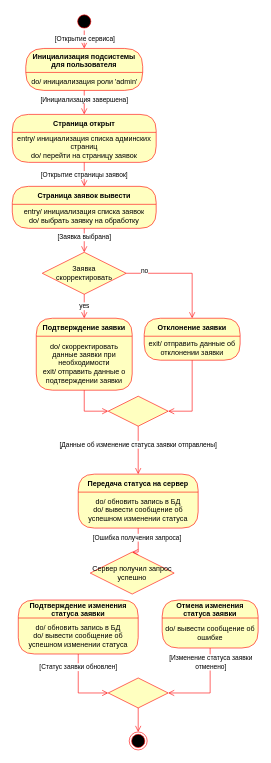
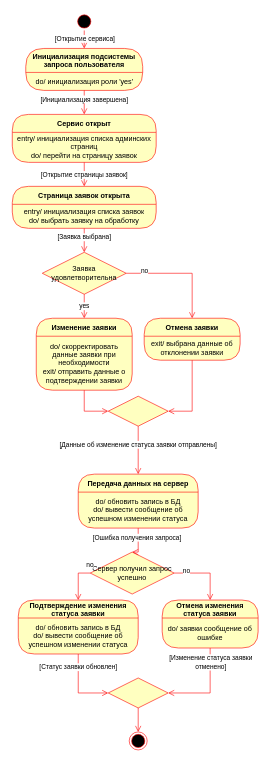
  <mxCell id="0" />
  <mxCell id="1" parent="0" />
- <mxCell id="2" value="Инициализация подсистемы&#10;для пользователя" style="swimlane;fontStyle=1;align=center;verticalAlign=middle;childLayout=stackLayout;horizontal=1;startSize=40;horizontalStack=0;resizeParent=0;resizeLast=1;container=0;fontColor=#000000;collapsible=0;rounded=1;arcSize=30;strokeColor=#ff0000;fillColor=#ffffc0;swimlaneFillColor=#ffffc0;dropTarget=0;" parent="1" vertex="1"><mxGeometry x="42.5" y="80" width="195" height="70" as="geometry" /></mxCell>
- <mxCell id="3" value="do/ инициализация роли 'admin'" style="text;html=1;strokeColor=none;fillColor=none;align=center;verticalAlign=middle;spacingLeft=4;spacingRight=4;whiteSpace=wrap;overflow=hidden;rotatable=0;fontColor=#000000;" parent="2" vertex="1"><mxGeometry y="40" width="195" height="30" as="geometry" /></mxCell>
+ <mxCell id="2" value="Инициализация подсистемы&#10;запроса пользователя" style="swimlane;fontStyle=1;align=center;verticalAlign=middle;childLayout=stackLayout;horizontal=1;startSize=40;horizontalStack=0;resizeParent=0;resizeLast=1;container=0;fontColor=#000000;collapsible=0;rounded=1;arcSize=30;strokeColor=#ff0000;fillColor=#ffffc0;swimlaneFillColor=#ffffc0;dropTarget=0;" parent="1" vertex="1"><mxGeometry x="42.5" y="80" width="195" height="70" as="geometry" /></mxCell>
+ <mxCell id="3" value="do/ инициализация роли 'yes'" style="text;html=1;strokeColor=none;fillColor=none;align=center;verticalAlign=middle;spacingLeft=4;spacingRight=4;whiteSpace=wrap;overflow=hidden;rotatable=0;fontColor=#000000;" parent="2" vertex="1"><mxGeometry y="40" width="195" height="30" as="geometry" /></mxCell>
  <mxCell id="4" value="[Инициализация завершена]" style="edgeStyle=orthogonalEdgeStyle;html=1;verticalAlign=bottom;endArrow=open;endSize=8;strokeColor=#ff0000;rounded=0;exitX=0.5;exitY=1;exitDx=0;exitDy=0;entryX=0.5;entryY=0;entryDx=0;entryDy=0;" parent="1" source="3" target="8" edge="1"><mxGeometry x="0.2" relative="1" as="geometry"><mxPoint x="178" y="180" as="targetPoint" /><Array as="points" /><mxPoint as="offset" /></mxGeometry></mxCell>
  <mxCell id="5" value="" style="ellipse;html=1;shape=startState;fillColor=#000000;strokeColor=#ff0000;" parent="1" vertex="1"><mxGeometry x="125" width="30" height="30" as="geometry" y="20" /></mxCell>
  <mxCell id="6" value="" style="edgeStyle=orthogonalEdgeStyle;html=1;verticalAlign=bottom;endArrow=open;endSize=8;strokeColor=#ff0000;rounded=0;entryX=0.5;entryY=0;entryDx=0;entryDy=0;" parent="1" source="5" target="2" edge="1"><mxGeometry relative="1" as="geometry"><mxPoint x="5" y="70" as="targetPoint" /></mxGeometry></mxCell>
  <mxCell id="7" value="[Открытие сервиса]" style="edgeLabel;html=1;align=center;verticalAlign=middle;resizable=0;points=[];" parent="6" vertex="1" connectable="0"><mxGeometry x="-0.254" y="-1" relative="1" as="geometry"><mxPoint x="1" y="2" as="offset" /></mxGeometry></mxCell>
- <mxCell id="8" value="Страница открыт" style="swimlane;fontStyle=1;align=center;verticalAlign=middle;childLayout=stackLayout;horizontal=1;startSize=30;horizontalStack=0;resizeParent=0;resizeLast=1;container=0;fontColor=#000000;collapsible=0;rounded=1;arcSize=30;strokeColor=#ff0000;fillColor=#ffffc0;swimlaneFillColor=#ffffc0;dropTarget=0;" parent="1" vertex="1"><mxGeometry x="20" y="190" width="240" height="80" as="geometry" /></mxCell>
+ <mxCell id="8" value="Сервис открыт" style="swimlane;fontStyle=1;align=center;verticalAlign=middle;childLayout=stackLayout;horizontal=1;startSize=30;horizontalStack=0;resizeParent=0;resizeLast=1;container=0;fontColor=#000000;collapsible=0;rounded=1;arcSize=30;strokeColor=#ff0000;fillColor=#ffffc0;swimlaneFillColor=#ffffc0;dropTarget=0;" parent="1" vertex="1"><mxGeometry x="20" y="190" width="240" height="80" as="geometry" /></mxCell>
  <mxCell id="9" value="entry/ инициализация списка админских страниц&lt;br&gt;do/ перейти на страницу заявок" style="text;html=1;strokeColor=none;fillColor=none;align=center;verticalAlign=middle;spacingLeft=4;spacingRight=4;whiteSpace=wrap;overflow=hidden;rotatable=0;fontColor=#000000;" parent="8" vertex="1"><mxGeometry y="30" width="240" height="50" as="geometry" /></mxCell>
  <mxCell id="10" value="[Открытие страницы заявок]" style="edgeStyle=orthogonalEdgeStyle;html=1;verticalAlign=bottom;endArrow=open;endSize=8;strokeColor=#ff0000;rounded=0;entryX=0.5;entryY=0;entryDx=0;entryDy=0;" parent="1" source="8" target="11" edge="1"><mxGeometry x="0.5" relative="1" as="geometry"><mxPoint x="140" y="340" as="targetPoint" /><Array as="points" /><mxPoint as="offset" /></mxGeometry></mxCell>
- <mxCell id="11" value="Страница заявок вывести" style="swimlane;fontStyle=1;align=center;verticalAlign=middle;childLayout=stackLayout;horizontal=1;startSize=30;horizontalStack=0;resizeParent=0;resizeLast=1;container=0;fontColor=#000000;collapsible=0;rounded=1;arcSize=30;strokeColor=#ff0000;fillColor=#ffffc0;swimlaneFillColor=#ffffc0;dropTarget=0;" parent="1" vertex="1"><mxGeometry x="20" y="310" width="240" height="70" as="geometry" /></mxCell>
+ <mxCell id="11" value="Страница заявок открыта" style="swimlane;fontStyle=1;align=center;verticalAlign=middle;childLayout=stackLayout;horizontal=1;startSize=30;horizontalStack=0;resizeParent=0;resizeLast=1;container=0;fontColor=#000000;collapsible=0;rounded=1;arcSize=30;strokeColor=#ff0000;fillColor=#ffffc0;swimlaneFillColor=#ffffc0;dropTarget=0;" parent="1" vertex="1"><mxGeometry x="20" y="310" width="240" height="70" as="geometry" /></mxCell>
  <mxCell id="12" value="entry/ инициализация списка заявок&lt;br&gt;do/ выбрать заявку на обработку" style="text;html=1;strokeColor=none;fillColor=none;align=center;verticalAlign=middle;spacingLeft=4;spacingRight=4;whiteSpace=wrap;overflow=hidden;rotatable=0;fontColor=#000000;" parent="11" vertex="1"><mxGeometry y="30" width="240" height="40" as="geometry" /></mxCell>
- <mxCell id="13" value="Заявка&lt;br&gt;скорректировать" style="rhombus;whiteSpace=wrap;html=1;fillColor=#ffffc0;strokeColor=#ff0000;" parent="1" vertex="1"><mxGeometry x="70" y="420" width="140" height="70" as="geometry" /></mxCell>
+ <mxCell id="13" value="Заявка&lt;br&gt;удовлетворительна" style="rhombus;whiteSpace=wrap;html=1;fillColor=#ffffc0;strokeColor=#ff0000;" parent="1" vertex="1"><mxGeometry x="70" y="420" width="140" height="70" as="geometry" /></mxCell>
  <mxCell id="14" value="no" style="edgeStyle=orthogonalEdgeStyle;html=1;align=left;verticalAlign=bottom;endArrow=open;endSize=8;strokeColor=#ff0000;rounded=0;exitX=1;exitY=0.5;exitDx=0;exitDy=0;entryX=0.5;entryY=0;entryDx=0;entryDy=0;" parent="1" source="13" target="20" edge="1"><mxGeometry x="-0.75" y="-5" relative="1" as="geometry"><mxPoint x="290" y="485" as="targetPoint" /><Array as="points"><mxPoint x="320" y="455" /></Array><mxPoint as="offset" /></mxGeometry></mxCell>
  <mxCell id="15" value="yes" style="edgeStyle=orthogonalEdgeStyle;html=1;align=left;verticalAlign=top;endArrow=open;endSize=8;strokeColor=#ff0000;rounded=0;entryX=0.5;entryY=0;entryDx=0;entryDy=0;" parent="1" source="13" target="17" edge="1"><mxGeometry x="-0.667" y="-10" relative="1" as="geometry"><mxPoint x="140" y="580" as="targetPoint" /><mxPoint as="offset" /></mxGeometry></mxCell>
  <mxCell id="16" value="&lt;span style=&quot;font-family: &amp;#34;helvetica&amp;#34; ; text-align: left&quot;&gt;[Заявка выбрана]&lt;/span&gt;" style="edgeStyle=orthogonalEdgeStyle;html=1;verticalAlign=bottom;endArrow=open;endSize=8;strokeColor=#ff0000;rounded=0;exitX=0.5;exitY=1;exitDx=0;exitDy=0;entryX=0.5;entryY=0;entryDx=0;entryDy=0;" parent="1" source="12" target="13" edge="1"><mxGeometry x="0.2" relative="1" as="geometry"><mxPoint x="218" y="410" as="targetPoint" /><mxPoint x="150" y="190" as="sourcePoint" /><Array as="points" /><mxPoint as="offset" /></mxGeometry></mxCell>
- <mxCell id="17" value="Подтверждение заявки" style="swimlane;fontStyle=1;align=center;verticalAlign=middle;childLayout=stackLayout;horizontal=1;startSize=30;horizontalStack=0;resizeParent=0;resizeLast=1;container=0;fontColor=#000000;collapsible=0;rounded=1;arcSize=30;strokeColor=#ff0000;fillColor=#ffffc0;swimlaneFillColor=#ffffc0;dropTarget=0;" parent="1" vertex="1"><mxGeometry x="60" y="530" width="160" height="120" as="geometry" /></mxCell>
+ <mxCell id="17" value="Изменение заявки" style="swimlane;fontStyle=1;align=center;verticalAlign=middle;childLayout=stackLayout;horizontal=1;startSize=30;horizontalStack=0;resizeParent=0;resizeLast=1;container=0;fontColor=#000000;collapsible=0;rounded=1;arcSize=30;strokeColor=#ff0000;fillColor=#ffffc0;swimlaneFillColor=#ffffc0;dropTarget=0;" parent="1" vertex="1"><mxGeometry x="60" y="530" width="160" height="120" as="geometry" /></mxCell>
  <mxCell id="18" value="do/ скорректировать данные заявки при необходимости&lt;br&gt;exit/ отправить данные о подтверждении заявки" style="text;html=1;strokeColor=none;fillColor=none;align=center;verticalAlign=middle;spacingLeft=4;spacingRight=4;whiteSpace=wrap;overflow=hidden;rotatable=0;fontColor=#000000;" parent="17" vertex="1"><mxGeometry y="30" width="160" height="90" as="geometry" /></mxCell>
  <mxCell id="19" value="" style="edgeStyle=orthogonalEdgeStyle;html=1;verticalAlign=bottom;endArrow=open;endSize=8;strokeColor=#ff0000;rounded=0;entryX=0;entryY=0.5;entryDx=0;entryDy=0;" parent="1" source="17" target="31" edge="1"><mxGeometry relative="1" as="geometry"><mxPoint x="140" y="957" as="targetPoint" /></mxGeometry></mxCell>
- <mxCell id="20" value="Отклонение заявки" style="swimlane;fontStyle=1;align=center;verticalAlign=middle;childLayout=stackLayout;horizontal=1;startSize=30;horizontalStack=0;resizeParent=0;resizeLast=1;container=0;fontColor=#000000;collapsible=0;rounded=1;arcSize=30;strokeColor=#ff0000;fillColor=#ffffc0;swimlaneFillColor=#ffffc0;dropTarget=0;" parent="1" vertex="1"><mxGeometry x="240" y="530" width="160" height="70" as="geometry" /></mxCell>
- <mxCell id="21" value="exit/ отправить данные об отклонении заявки" style="text;html=1;strokeColor=none;fillColor=none;align=center;verticalAlign=middle;spacingLeft=4;spacingRight=4;whiteSpace=wrap;overflow=hidden;rotatable=0;fontColor=#000000;" parent="20" vertex="1"><mxGeometry y="30" width="160" height="40" as="geometry" /></mxCell>
+ <mxCell id="20" value="Отмена заявки" style="swimlane;fontStyle=1;align=center;verticalAlign=middle;childLayout=stackLayout;horizontal=1;startSize=30;horizontalStack=0;resizeParent=0;resizeLast=1;container=0;fontColor=#000000;collapsible=0;rounded=1;arcSize=30;strokeColor=#ff0000;fillColor=#ffffc0;swimlaneFillColor=#ffffc0;dropTarget=0;" parent="1" vertex="1"><mxGeometry x="240" y="530" width="160" height="70" as="geometry" /></mxCell>
+ <mxCell id="21" value="exit/ выбрана данные об отклонении заявки" style="text;html=1;strokeColor=none;fillColor=none;align=center;verticalAlign=middle;spacingLeft=4;spacingRight=4;whiteSpace=wrap;overflow=hidden;rotatable=0;fontColor=#000000;" parent="20" vertex="1"><mxGeometry y="30" width="160" height="40" as="geometry" /></mxCell>
  <mxCell id="22" value="" style="edgeStyle=orthogonalEdgeStyle;html=1;verticalAlign=bottom;endArrow=open;endSize=8;strokeColor=#ff0000;rounded=0;exitX=0.5;exitY=1;exitDx=0;exitDy=0;entryX=1;entryY=0.5;entryDx=0;entryDy=0;" parent="1" source="21" target="31" edge="1"><mxGeometry relative="1" as="geometry"><mxPoint x="320" y="957" as="targetPoint" /><mxPoint x="140" y="640" as="sourcePoint" /></mxGeometry></mxCell>
  <mxCell id="23" value="Подтверждение изменения&#10;статуса заявки" style="swimlane;fontStyle=1;align=center;verticalAlign=middle;childLayout=stackLayout;horizontal=1;startSize=30;horizontalStack=0;resizeParent=0;resizeLast=1;container=0;fontColor=#000000;collapsible=0;rounded=1;arcSize=30;strokeColor=#ff0000;fillColor=#ffffc0;swimlaneFillColor=#ffffc0;dropTarget=0;" parent="1" vertex="1"><mxGeometry x="30" y="1000" width="200" height="90" as="geometry" /></mxCell>
  <mxCell id="24" value="do/ обновить запись в БД&lt;br&gt;do/ вывести сообщение об успешном изменении статуса" style="text;html=1;strokeColor=none;fillColor=none;align=center;verticalAlign=middle;spacingLeft=4;spacingRight=4;whiteSpace=wrap;overflow=hidden;rotatable=0;fontColor=#000000;" parent="23" vertex="1"><mxGeometry y="30" width="200" height="60" as="geometry" /></mxCell>
  <mxCell id="25" value="Отмена изменения&#10;статуса заявки" style="swimlane;fontStyle=1;align=center;verticalAlign=middle;childLayout=stackLayout;horizontal=1;startSize=30;horizontalStack=0;resizeParent=0;resizeLast=1;container=0;fontColor=#000000;collapsible=0;rounded=1;arcSize=30;strokeColor=#ff0000;fillColor=#ffffc0;swimlaneFillColor=#ffffc0;dropTarget=0;" parent="1" vertex="1"><mxGeometry x="270" y="1000" width="160" height="80" as="geometry" /></mxCell>
- <mxCell id="26" value="do/ вывести сообщение об ошибке" style="text;html=1;strokeColor=none;fillColor=none;align=center;verticalAlign=middle;spacingLeft=4;spacingRight=4;whiteSpace=wrap;overflow=hidden;rotatable=0;fontColor=#000000;" parent="25" vertex="1"><mxGeometry y="30" width="160" height="50" as="geometry" /></mxCell>
+ <mxCell id="26" value="do/ заявки сообщение об ошибке" style="text;html=1;strokeColor=none;fillColor=none;align=center;verticalAlign=middle;spacingLeft=4;spacingRight=4;whiteSpace=wrap;overflow=hidden;rotatable=0;fontColor=#000000;" parent="25" vertex="1"><mxGeometry y="30" width="160" height="50" as="geometry" /></mxCell>
  <mxCell id="27" value="" style="ellipse;html=1;shape=endState;fillColor=#000000;strokeColor=#ff0000;" parent="1" vertex="1"><mxGeometry x="215" y="1220" width="30" height="30" as="geometry" /></mxCell>
  <mxCell id="28" value="" style="edgeStyle=orthogonalEdgeStyle;html=1;verticalAlign=bottom;endArrow=open;endSize=8;strokeColor=#ff0000;rounded=0;exitX=0.5;exitY=1;exitDx=0;exitDy=0;entryX=1;entryY=0.5;entryDx=0;entryDy=0;" parent="1" source="26" target="39" edge="1"><mxGeometry relative="1" as="geometry"><mxPoint x="340" y="969" as="targetPoint" /><mxPoint x="340" y="894" as="sourcePoint" /></mxGeometry></mxCell>
  <mxCell id="29" value="[Изменение статуса заявки&lt;br&gt;отменено]" style="edgeLabel;html=1;align=center;verticalAlign=middle;resizable=0;points=[];" parent="28" vertex="1" connectable="0"><mxGeometry x="-0.463" y="3" relative="1" as="geometry"><mxPoint x="-3" y="-16" as="offset" /></mxGeometry></mxCell>
  <mxCell id="30" value="[Статус заявки обновлен]" style="edgeStyle=orthogonalEdgeStyle;html=1;verticalAlign=bottom;endArrow=open;endSize=8;strokeColor=#ff0000;rounded=0;exitX=0.5;exitY=1;exitDx=0;exitDy=0;entryX=0;entryY=0.5;entryDx=0;entryDy=0;" parent="1" source="24" target="39" edge="1"><mxGeometry x="-0.467" relative="1" as="geometry"><mxPoint x="265" y="1144" as="targetPoint" /><mxPoint x="360" y="1090" as="sourcePoint" /><mxPoint as="offset" /></mxGeometry></mxCell>
  <mxCell id="31" value="" style="rhombus;whiteSpace=wrap;html=1;fillColor=#ffffc0;strokeColor=#ff0000;" parent="1" vertex="1"><mxGeometry x="180" y="660" width="100" height="50" as="geometry" /></mxCell>
- <mxCell id="32" value="Передача статуса на сервер" style="swimlane;fontStyle=1;align=center;verticalAlign=middle;childLayout=stackLayout;horizontal=1;startSize=30;horizontalStack=0;resizeParent=0;resizeLast=1;container=0;fontColor=#000000;collapsible=0;rounded=1;arcSize=30;strokeColor=#ff0000;fillColor=#ffffc0;swimlaneFillColor=#ffffc0;dropTarget=0;" parent="1" vertex="1"><mxGeometry x="130" y="790" width="200" height="90" as="geometry" /></mxCell>
+ <mxCell id="32" value="Передача данных на сервер" style="swimlane;fontStyle=1;align=center;verticalAlign=middle;childLayout=stackLayout;horizontal=1;startSize=30;horizontalStack=0;resizeParent=0;resizeLast=1;container=0;fontColor=#000000;collapsible=0;rounded=1;arcSize=30;strokeColor=#ff0000;fillColor=#ffffc0;swimlaneFillColor=#ffffc0;dropTarget=0;" parent="1" vertex="1"><mxGeometry x="130" y="790" width="200" height="90" as="geometry" /></mxCell>
  <mxCell id="33" value="do/ обновить запись в БД&lt;br&gt;do/ вывести сообщение об успешном изменении статуса" style="text;html=1;strokeColor=none;fillColor=none;align=center;verticalAlign=middle;spacingLeft=4;spacingRight=4;whiteSpace=wrap;overflow=hidden;rotatable=0;fontColor=#000000;" parent="32" vertex="1"><mxGeometry y="30" width="200" height="60" as="geometry" /></mxCell>
  <mxCell id="34" value="[Данные об изменение статуса заявки отправлены]" style="edgeStyle=orthogonalEdgeStyle;html=1;verticalAlign=bottom;endArrow=open;endSize=8;strokeColor=#ff0000;rounded=0;entryX=0.5;entryY=0;entryDx=0;entryDy=0;exitX=0.5;exitY=1;exitDx=0;exitDy=0;" parent="1" source="31" target="32" edge="1"><mxGeometry relative="1" as="geometry"><mxPoint x="558" y="946" as="targetPoint" /><mxPoint x="448" y="820" as="sourcePoint" /><Array as="points"><mxPoint x="230" y="790" /></Array><mxPoint as="offset" /></mxGeometry></mxCell>
  <mxCell id="35" value="Сервер получил запрос&lt;br&gt;успешно" style="rhombus;whiteSpace=wrap;html=1;fillColor=#ffffc0;strokeColor=#ff0000;" parent="1" vertex="1"><mxGeometry x="150" y="920" width="140" height="70" as="geometry" /></mxCell>
  <mxCell id="36" value="[Ошибка получения запроса]" style="edgeStyle=orthogonalEdgeStyle;html=1;verticalAlign=bottom;endArrow=open;endSize=8;strokeColor=#ff0000;rounded=0;exitX=0.5;exitY=1;exitDx=0;exitDy=0;entryX=0.5;entryY=0;entryDx=0;entryDy=0;" parent="1" source="33" target="35" edge="1"><mxGeometry y="-2" relative="1" as="geometry"><mxPoint x="328" y="910" as="targetPoint" /><mxPoint x="310" y="945" as="sourcePoint" /><Array as="points"><mxPoint x="230" y="890" /><mxPoint x="230" y="890" /></Array><mxPoint as="offset" /></mxGeometry></mxCell>
+ <mxCell id="37" value="no" style="edgeStyle=orthogonalEdgeStyle;html=1;align=left;verticalAlign=bottom;endArrow=open;endSize=8;strokeColor=#ff0000;rounded=0;exitX=1;exitY=0.5;exitDx=0;exitDy=0;entryX=0.5;entryY=0;entryDx=0;entryDy=0;" parent="1" source="35" target="25" edge="1"><mxGeometry x="-0.75" y="-5" relative="1" as="geometry"><mxPoint x="330" y="540" as="targetPoint" /><Array as="points"><mxPoint x="350" y="955" /></Array><mxPoint as="offset" /><mxPoint x="220" y="465" as="sourcePoint" /></mxGeometry></mxCell>
+ <mxCell id="38" value="no" style="edgeStyle=orthogonalEdgeStyle;html=1;align=left;verticalAlign=bottom;endArrow=open;endSize=8;strokeColor=#ff0000;rounded=0;exitX=0;exitY=0.5;exitDx=0;exitDy=0;entryX=0.5;entryY=0;entryDx=0;entryDy=0;" parent="1" source="35" target="23" edge="1"><mxGeometry x="-0.75" y="-5" relative="1" as="geometry"><mxPoint x="360" y="1075" as="targetPoint" /><Array as="points"><mxPoint x="130" y="955" /></Array><mxPoint as="offset" /><mxPoint x="310" y="965" as="sourcePoint" /></mxGeometry></mxCell>
  <mxCell id="39" value="" style="rhombus;whiteSpace=wrap;html=1;fillColor=#ffffc0;strokeColor=#ff0000;" vertex="1" parent="1"><mxGeometry x="180" y="1130" width="100" height="50" as="geometry" /></mxCell>
  <mxCell id="40" value="" style="edgeStyle=orthogonalEdgeStyle;html=1;verticalAlign=bottom;endArrow=open;endSize=8;strokeColor=#ff0000;rounded=0;exitX=0.5;exitY=1;exitDx=0;exitDy=0;entryX=0.5;entryY=0;entryDx=0;entryDy=0;" edge="1" parent="1" source="39" target="27"><mxGeometry relative="1" as="geometry"><mxPoint x="290" y="1165" as="targetPoint" /><mxPoint x="360" y="1090" as="sourcePoint" /></mxGeometry></mxCell>
